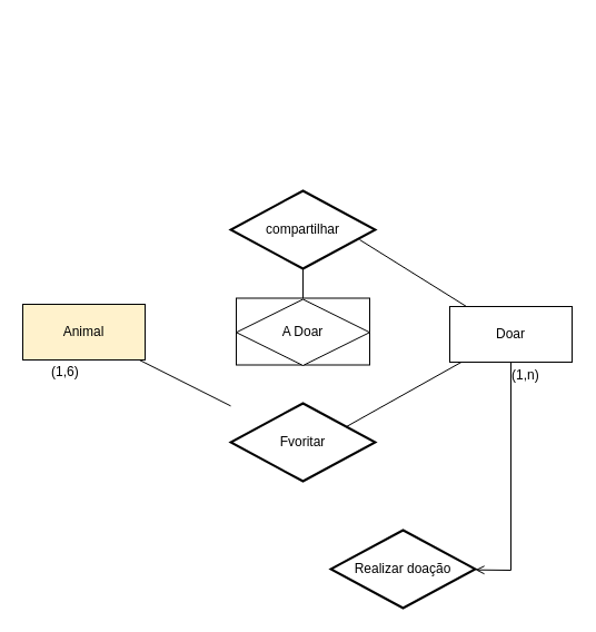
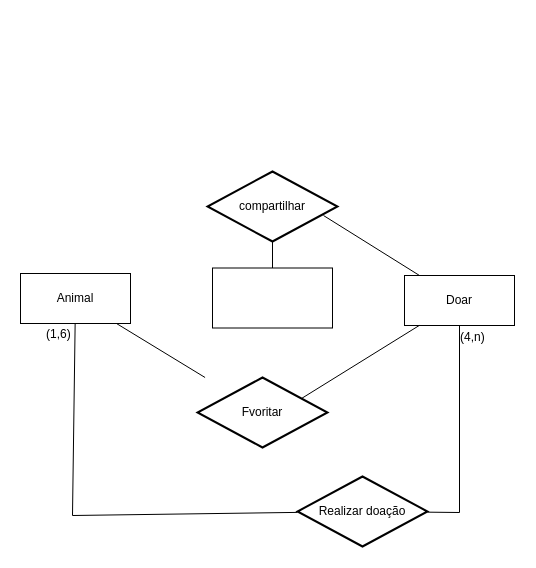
  <mxCell id="0" />
  <mxCell id="1" parent="0" />
- <mxCell id="2" value="Animal" style="html=1;whiteSpace=wrap;fillColor=#fff2cc;" parent="1" vertex="1"><mxGeometry x="20" y="273" width="110" height="50" as="geometry" /></mxCell>
+ <mxCell id="2" value="Animal" style="html=1;whiteSpace=wrap;" parent="1" vertex="1"><mxGeometry x="20" y="273" width="110" height="50" as="geometry" /></mxCell>
  <mxCell id="3" value="Doar" style="html=1;whiteSpace=wrap;" parent="1" vertex="1"><mxGeometry x="404" y="275" width="110" height="50" as="geometry" /></mxCell>
+ <mxCell id="4" value="" style="endArrow=none;html=1;rounded=0;" parent="1" source="2" target="5" edge="1"><mxGeometry width="50" height="50" relative="1" as="geometry"><mxPoint x="296" y="441" as="sourcePoint" /><mxPoint x="76.671" y="476" as="targetPoint" /><Array as="points"><mxPoint x="72" y="515" /></Array></mxGeometry></mxCell>
  <mxCell id="5" value="Realizar doação" style="strokeWidth=2;html=1;shape=mxgraph.flowchart.decision;whiteSpace=wrap;" parent="1" vertex="1"><mxGeometry x="297" y="476" width="130" height="70" as="geometry" /></mxCell>
- <mxCell id="6" value="" style="endArrow=open;html=1;rounded=0;" parent="1" source="3" target="5" edge="1"><mxGeometry width="50" height="50" relative="1" as="geometry"><mxPoint x="296" y="441" as="sourcePoint" /><mxPoint x="346" y="391" as="targetPoint" /><Array as="points"><mxPoint x="459" y="512" /></Array></mxGeometry></mxCell>
+ <mxCell id="6" value="" style="endArrow=none;html=1;rounded=0;" parent="1" source="3" target="5" edge="1"><mxGeometry width="50" height="50" relative="1" as="geometry"><mxPoint x="296" y="441" as="sourcePoint" /><mxPoint x="346" y="391" as="targetPoint" /><Array as="points"><mxPoint x="459" y="512" /></Array></mxGeometry></mxCell>
  <mxCell id="7" value="(1,6)" style="text;whiteSpace=wrap;html=1;" parent="1" vertex="1"><mxGeometry x="44" y="320" width="53" height="36" as="geometry" /></mxCell>
- <mxCell id="8" value="(1,n)" style="text;whiteSpace=wrap;html=1;" parent="1" vertex="1"><mxGeometry x="458" y="323" width="53" height="36" as="geometry" /></mxCell>
+ <mxCell id="8" value="(4,n)" style="text;whiteSpace=wrap;html=1;" parent="1" vertex="1"><mxGeometry x="458" y="323" width="53" height="36" as="geometry" /></mxCell>
  <mxCell id="9" value="" style="endArrow=none;html=1;rounded=0;" edge="1" parent="1"><mxGeometry width="50" height="50" relative="1" as="geometry"><mxPoint x="292" y="20" as="sourcePoint" /><mxPoint x="292" y="20" as="targetPoint" /></mxGeometry></mxCell>
  <mxCell id="10" value="" style="rounded=0;whiteSpace=wrap;html=1;" vertex="1" parent="1"><mxGeometry x="212" y="267.5" width="120" height="60" as="geometry" /></mxCell>
- <mxCell id="11" value="A Doar" style="rhombus;whiteSpace=wrap;html=1;" vertex="1" parent="1"><mxGeometry x="212" y="268.5" width="120" height="59.5" as="geometry" /></mxCell>
  <mxCell id="12" value="compartilhar" style="strokeWidth=2;html=1;shape=mxgraph.flowchart.decision;whiteSpace=wrap;" vertex="1" parent="1"><mxGeometry x="207" y="171" width="130" height="70" as="geometry" /></mxCell>
- <mxCell id="13" value="Fvoritar" style="strokeWidth=2;html=1;shape=mxgraph.flowchart.decision;whiteSpace=wrap;" vertex="1" parent="1"><mxGeometry x="207" y="362" width="130" height="70" as="geometry" /></mxCell>
+ <mxCell id="13" value="Fvoritar" style="strokeWidth=2;html=1;shape=mxgraph.flowchart.decision;whiteSpace=wrap;" vertex="1" parent="1"><mxGeometry x="197" y="377" width="130" height="70" as="geometry" /></mxCell>
  <mxCell id="14" value="" style="endArrow=none;html=1;rounded=0;" edge="1" parent="1" source="3"><mxGeometry width="50" height="50" relative="1" as="geometry"><mxPoint x="242" y="388" as="sourcePoint" /><mxPoint x="323" y="215" as="targetPoint" /></mxGeometry></mxCell>
  <mxCell id="15" value="" style="endArrow=none;html=1;rounded=0;" edge="1" parent="1" source="10" target="12"><mxGeometry width="50" height="50" relative="1" as="geometry"><mxPoint x="242" y="388" as="sourcePoint" /><mxPoint x="292" y="338" as="targetPoint" /></mxGeometry></mxCell>
  <mxCell id="16" value="" style="endArrow=none;html=1;rounded=0;entryX=0.8;entryY=0.3;entryDx=0;entryDy=0;entryPerimeter=0;" edge="1" parent="1" source="3" target="13"><mxGeometry width="50" height="50" relative="1" as="geometry"><mxPoint x="242" y="388" as="sourcePoint" /><mxPoint x="292" y="338" as="targetPoint" /></mxGeometry></mxCell>
  <mxCell id="17" value="" style="endArrow=none;html=1;rounded=0;" edge="1" parent="1" source="13" target="2"><mxGeometry width="50" height="50" relative="1" as="geometry"><mxPoint x="242" y="388" as="sourcePoint" /><mxPoint x="292" y="338" as="targetPoint" /></mxGeometry></mxCell>
